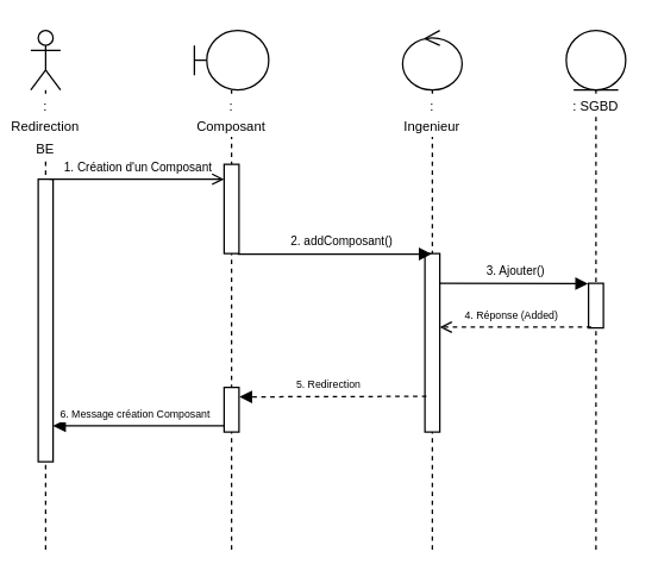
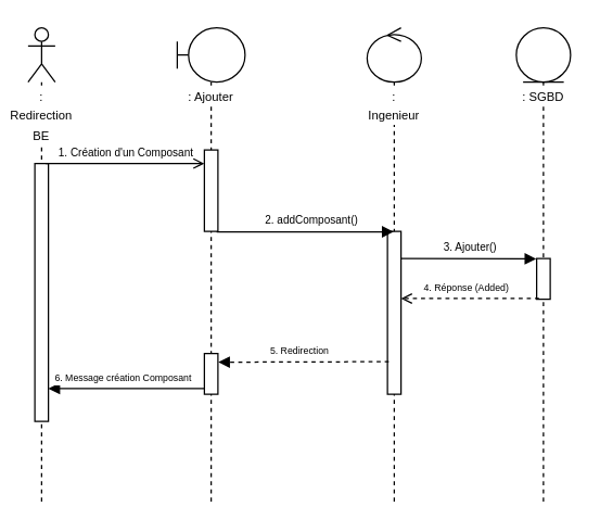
  <mxCell id="0" />
  <mxCell id="1" parent="0" />
  <mxCell id="2" value="&lt;font style=&quot;font-size: 9px&quot;&gt;: Redirection BE&lt;/font&gt;" style="shape=umlLifeline;participant=umlActor;perimeter=lifelinePerimeter;whiteSpace=wrap;html=1;container=1;collapsible=0;recursiveResize=0;verticalAlign=top;spacingTop=36;labelBackgroundColor=#ffffff;outlineConnect=0;" parent="1" vertex="1"><mxGeometry x="20" y="20" width="20" height="350" as="geometry" /></mxCell>
  <mxCell id="3" value="" style="html=1;points=[];perimeter=orthogonalPerimeter;" parent="2" vertex="1"><mxGeometry x="5" y="100" width="10" height="190" as="geometry" /></mxCell>
- <mxCell id="4" value="&lt;font style=&quot;font-size: 9px&quot;&gt;: Composant&lt;/font&gt;" style="shape=umlLifeline;participant=umlBoundary;perimeter=lifelinePerimeter;whiteSpace=wrap;html=1;container=1;collapsible=0;recursiveResize=0;verticalAlign=top;spacingTop=36;labelBackgroundColor=#ffffff;outlineConnect=0;" parent="1" vertex="1"><mxGeometry x="130" y="20" width="50" height="350" as="geometry" /></mxCell>
+ <mxCell id="4" value="&lt;font style=&quot;font-size: 9px&quot;&gt;: Ajouter&lt;/font&gt;" style="shape=umlLifeline;participant=umlBoundary;perimeter=lifelinePerimeter;whiteSpace=wrap;html=1;container=1;collapsible=0;recursiveResize=0;verticalAlign=top;spacingTop=36;labelBackgroundColor=#ffffff;outlineConnect=0;" parent="1" vertex="1"><mxGeometry x="130" y="20" width="50" height="350" as="geometry" /></mxCell>
  <mxCell id="5" value="" style="html=1;points=[];perimeter=orthogonalPerimeter;" parent="4" vertex="1"><mxGeometry x="20" y="90" width="10" height="60" as="geometry" /></mxCell>
  <mxCell id="6" value="" style="html=1;points=[];perimeter=orthogonalPerimeter;" parent="4" vertex="1"><mxGeometry x="20" y="240" width="10" height="30" as="geometry" /></mxCell>
  <mxCell id="7" value="&lt;font style=&quot;font-size: 8px&quot;&gt;1. Création d'un Composant&lt;/font&gt;" style="html=1;verticalAlign=bottom;endArrow=open;exitX=0.8;exitY=0;exitDx=0;exitDy=0;exitPerimeter=0;endFill=0;" parent="1" source="3" edge="1"><mxGeometry width="80" relative="1" as="geometry"><mxPoint x="40" y="120" as="sourcePoint" /><mxPoint x="150" y="120" as="targetPoint" /></mxGeometry></mxCell>
  <mxCell id="8" value="&lt;font style=&quot;font-size: 9px&quot;&gt;: Ingenieur&lt;/font&gt;" style="shape=umlLifeline;participant=umlControl;perimeter=lifelinePerimeter;whiteSpace=wrap;html=1;container=1;collapsible=0;recursiveResize=0;verticalAlign=top;spacingTop=36;labelBackgroundColor=#ffffff;outlineConnect=0;" parent="1" vertex="1"><mxGeometry x="270" y="20" width="40" height="350" as="geometry" /></mxCell>
  <mxCell id="9" value="" style="html=1;points=[];perimeter=orthogonalPerimeter;" parent="8" vertex="1"><mxGeometry x="15" y="150" width="10" height="120" as="geometry" /></mxCell>
  <mxCell id="10" value="&lt;font style=&quot;font-size: 8px&quot;&gt;2. addComposant()&amp;nbsp;&lt;/font&gt;" style="html=1;verticalAlign=bottom;endArrow=block;exitX=0.9;exitY=1.005;exitDx=0;exitDy=0;exitPerimeter=0;endFill=1;" parent="1" source="5" target="8" edge="1"><mxGeometry x="0.088" width="80" relative="1" as="geometry"><mxPoint x="153" y="230" as="sourcePoint" /><mxPoint x="286" y="177" as="targetPoint" /><mxPoint as="offset" /></mxGeometry></mxCell>
  <mxCell id="11" value="&lt;font style=&quot;font-size: 9px&quot;&gt;: SGBD&lt;/font&gt;" style="shape=umlLifeline;participant=umlEntity;perimeter=lifelinePerimeter;whiteSpace=wrap;html=1;container=1;collapsible=0;recursiveResize=0;verticalAlign=top;spacingTop=36;labelBackgroundColor=#ffffff;outlineConnect=0;" parent="1" vertex="1"><mxGeometry x="380" y="20" width="40" height="350" as="geometry" /></mxCell>
  <mxCell id="12" value="" style="html=1;points=[];perimeter=orthogonalPerimeter;" parent="11" vertex="1"><mxGeometry x="15" y="170" width="10" height="30" as="geometry" /></mxCell>
  <mxCell id="13" value="&lt;font style=&quot;font-size: 8px&quot;&gt;3. Ajouter()&amp;nbsp;&lt;/font&gt;" style="html=1;verticalAlign=bottom;endArrow=block;endFill=1;entryX=-0.03;entryY=0.01;entryDx=0;entryDy=0;entryPerimeter=0;" parent="1" target="12" edge="1"><mxGeometry x="0.048" width="80" relative="1" as="geometry"><mxPoint x="295" y="190" as="sourcePoint" /><mxPoint x="400" y="180" as="targetPoint" /><mxPoint as="offset" /></mxGeometry></mxCell>
  <mxCell id="14" value="&lt;font style=&quot;font-size: 7px&quot;&gt;4. Réponse (Added)&amp;nbsp;&lt;/font&gt;" style="html=1;verticalAlign=bottom;endArrow=open;endFill=0;exitX=0.173;exitY=0.982;exitDx=0;exitDy=0;exitPerimeter=0;dashed=1;" parent="1" source="12" target="9" edge="1"><mxGeometry x="0.048" width="80" relative="1" as="geometry"><mxPoint x="300" y="214.8" as="sourcePoint" /><mxPoint x="399.78" y="215.06" as="targetPoint" /><mxPoint as="offset" /></mxGeometry></mxCell>
  <mxCell id="15" value="&lt;font style=&quot;font-size: 7px&quot;&gt;5. Redirection&lt;/font&gt;" style="html=1;verticalAlign=bottom;endArrow=block;endFill=1;dashed=1;entryX=1.022;entryY=0.213;entryDx=0;entryDy=0;entryPerimeter=0;" parent="1" target="6" edge="1"><mxGeometry x="0.048" width="80" relative="1" as="geometry"><mxPoint x="286" y="266" as="sourcePoint" /><mxPoint x="160" y="266" as="targetPoint" /><mxPoint as="offset" /></mxGeometry></mxCell>
  <mxCell id="16" value="" style="html=1;points=[];perimeter=orthogonalPerimeter;" parent="1" vertex="1"><mxGeometry x="150" y="310" width="10" as="geometry" /></mxCell>
  <mxCell id="17" value="&lt;font style=&quot;font-size: 7px&quot;&gt;6. Message création Composant&lt;/font&gt;" style="html=1;verticalAlign=bottom;endArrow=block;endFill=1;exitX=0.022;exitY=0.861;exitDx=0;exitDy=0;exitPerimeter=0;" parent="1" source="6" target="3" edge="1"><mxGeometry x="0.048" width="80" relative="1" as="geometry"><mxPoint x="150" y="280" as="sourcePoint" /><mxPoint x="44.24" y="324.87" as="targetPoint" /><mxPoint as="offset" /></mxGeometry></mxCell>
